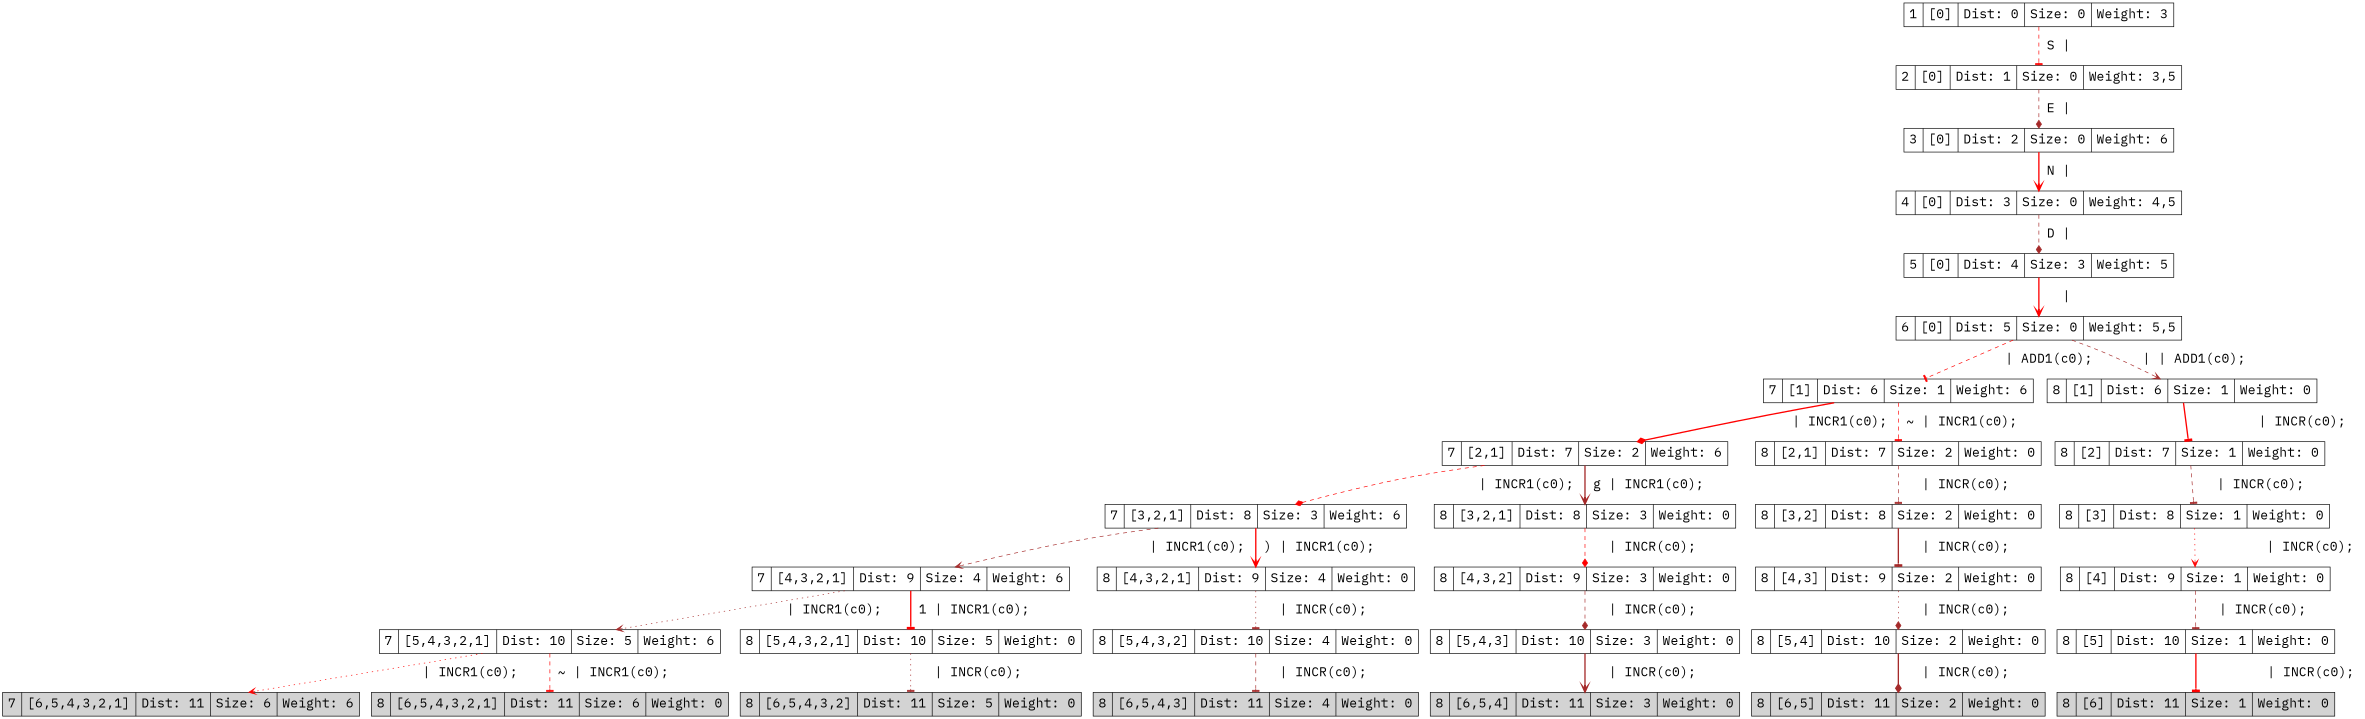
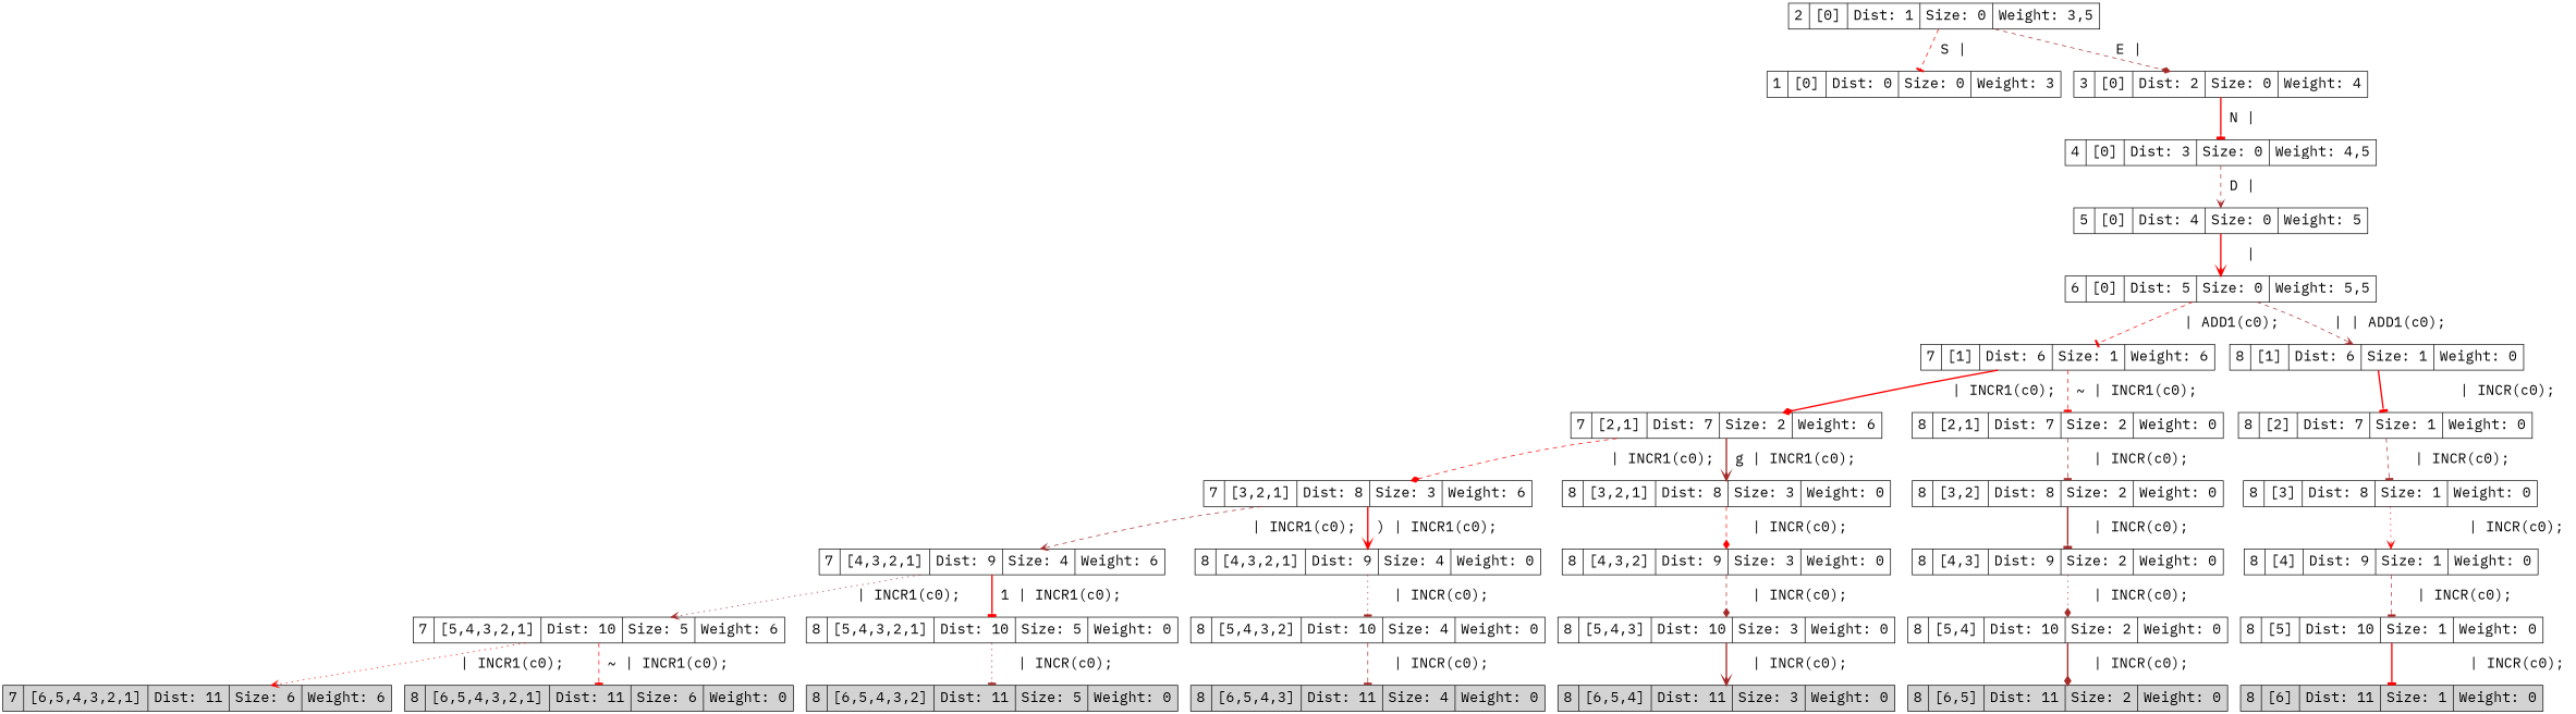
  digraph {
    fontname="IBM Plex Mono"
    node [fontname="IBM Plex Mono" fontsize=20 shape=record]
    edge [arrowhead=tee color=brown fontname="IBM Plex Mono" fontsize=20 style=dashed]
    n1 [label="1 | [0] | Dist: 0 | Size: 0 | Weight: 3"]
    n2 [label="2 | [0] | Dist: 1 | Size: 0 | Weight: 3,5"]
-   n3 [label="3 | [0] | Dist: 2 | Size: 0 | Weight: 6"]
+   n3 [label="3 | [0] | Dist: 2 | Size: 0 | Weight: 4"]
    n4 [label="4 | [0] | Dist: 3 | Size: 0 | Weight: 4,5"]
-   n5 [label="5 | [0] | Dist: 4 | Size: 3 | Weight: 5"]
+   n5 [label="5 | [0] | Dist: 4 | Size: 0 | Weight: 5"]
    n6 [label="6 | [0] | Dist: 5 | Size: 0 | Weight: 5,5"]
    n7 [label="7 | [1] | Dist: 6 | Size: 1 | Weight: 6"]
    n8 [label="8 | [1] | Dist: 6 | Size: 1 | Weight: 0"]
    n9 [label="7 | [2,1] | Dist: 7 | Size: 2 | Weight: 6"]
    n10 [label="8 | [2,1] | Dist: 7 | Size: 2 | Weight: 0"]
    n11 [label="8 | [2] | Dist: 7 | Size: 1 | Weight: 0"]
    n12 [label="7 | [3,2,1] | Dist: 8 | Size: 3 | Weight: 6"]
    n13 [label="8 | [3,2,1] | Dist: 8 | Size: 3 | Weight: 0"]
    n14 [label="8 | [3,2] | Dist: 8 | Size: 2 | Weight: 0"]
    n15 [label="8 | [3] | Dist: 8 | Size: 1 | Weight: 0"]
    n16 [label="7 | [4,3,2,1] | Dist: 9 | Size: 4 | Weight: 6"]
    n17 [label="8 | [4,3,2,1] | Dist: 9 | Size: 4 | Weight: 0"]
    n18 [label="8 | [4,3,2] | Dist: 9 | Size: 3 | Weight: 0"]
    n19 [label="8 | [4,3] | Dist: 9 | Size: 2 | Weight: 0"]
    n20 [label="7 | [5,4,3,2,1] | Dist: 10 | Size: 5 | Weight: 6"]
    n21 [label="8 | [5,4,3,2,1] | Dist: 10 | Size: 5 | Weight: 0"]
    n22 [label="8 | [5,4,3,2] | Dist: 10 | Size: 4 | Weight: 0"]
    n23 [label="8 | [5,4,3] | Dist: 10 | Size: 3 | Weight: 0"]
    n24 [fillcolor=lightgrey label="7 | [6,5,4,3,2,1] | Dist: 11 | Size: 6 | Weight: 6" style=filled]
    n25 [fillcolor=lightgrey label="8 | [6,5,4,3,2,1] | Dist: 11 | Size: 6 | Weight: 0" style=filled]
    n26 [fillcolor=lightgrey label="8 | [6,5,4,3,2] | Dist: 11 | Size: 5 | Weight: 0" style=filled]
    n27 [fillcolor=lightgrey label="8 | [6,5,4,3] | Dist: 11 | Size: 4 | Weight: 0" style=filled]
    n28 [label="8 | [4] | Dist: 9 | Size: 1 | Weight: 0"]
    n29 [label="8 | [5] | Dist: 10 | Size: 1 | Weight: 0"]
    n30 [fillcolor=lightgrey label="8 | [6] | Dist: 11 | Size: 1 | Weight: 0" style=filled]
    n31 [label="8 | [5,4] | Dist: 10 | Size: 2 | Weight: 0"]
    n32 [fillcolor=lightgrey label="8 | [6,5] | Dist: 11 | Size: 2 | Weight: 0" style=filled]
    n33 [fillcolor=lightgrey label="8 | [6,5,4] | Dist: 11 | Size: 3 | Weight: 0" style=filled]
-   n1 -> n2 [color=red label=" S | "]
+   n2 -> n1 [color=red label=" S | "]
    n2 -> n3 [arrowhead=diamond label=" E | "]
-   n3 -> n4 [arrowhead=vee color=red label=" N | " style=bold]
-   n4 -> n5 [arrowhead=diamond label=" D | "]
+   n3 -> n4 [color=red label=" N | " style=bold]
+   n4 -> n5 [arrowhead=vee label=" D | "]
    n5 -> n6 [arrowhead=vee color=red label="   | " style=bold]
    n6 -> n7 [color=red label="   | ADD1(c0); "]
    n6 -> n8 [arrowhead=vee label=" | | ADD1(c0); "]
    n7 -> n9 [arrowhead=diamond color=red label="   | INCR1(c0); " style=bold]
    n7 -> n10 [color=red label=" ~ | INCR1(c0); "]
    n8 -> n11 [color=red label=" 	 | INCR(c0); " style=bold]
    n9 -> n12 [arrowhead=diamond color=red label=" 	 | INCR1(c0); "]
    n9 -> n13 [arrowhead=vee label=" g | INCR1(c0); " style=bold]
    n10 -> n14 [label="   | INCR(c0); "]
    n11 -> n15 [label="   | INCR(c0); "]
    n12 -> n16 [arrowhead=vee label=" 	 | INCR1(c0); "]
    n12 -> n17 [arrowhead=vee color=red label=" ) | INCR1(c0); " style=bold]
    n13 -> n18 [arrowhead=diamond color=red label="   | INCR(c0); "]
    n14 -> n19 [label="   | INCR(c0); " style=bold]
    n15 -> n28 [arrowhead=vee color=red label=" 	 | INCR(c0); " style=dotted]
    n16 -> n20 [arrowhead=vee label="   | INCR1(c0); " style=dotted]
    n16 -> n21 [color=red label=" 1 | INCR1(c0); " style=bold]
    n17 -> n22 [label="   | INCR(c0); " style=dotted]
    n18 -> n23 [arrowhead=diamond label="   | INCR(c0); "]
    n19 -> n31 [arrowhead=diamond label="   | INCR(c0); " style=dotted]
    n20 -> n24 [arrowhead=vee color=red label="   | INCR1(c0); " style=dotted]
    n20 -> n25 [color=red label=" ~ | INCR1(c0); "]
    n21 -> n26 [label="   | INCR(c0); " style=dotted]
    n22 -> n27 [label="   | INCR(c0); "]
    n23 -> n33 [arrowhead=vee label="   | INCR(c0); " style=bold]
    n28 -> n29 [label="   | INCR(c0); "]
    n29 -> n30 [color=red label=" 	 | INCR(c0); " style=bold]
    n31 -> n32 [arrowhead=diamond label="   | INCR(c0); " style=bold]
  }
